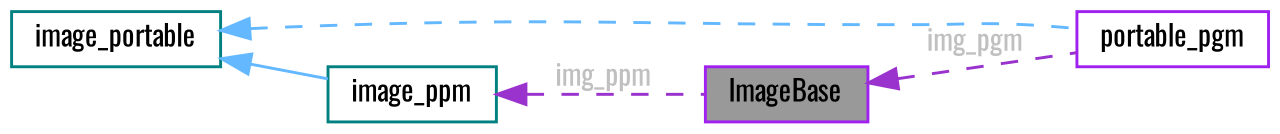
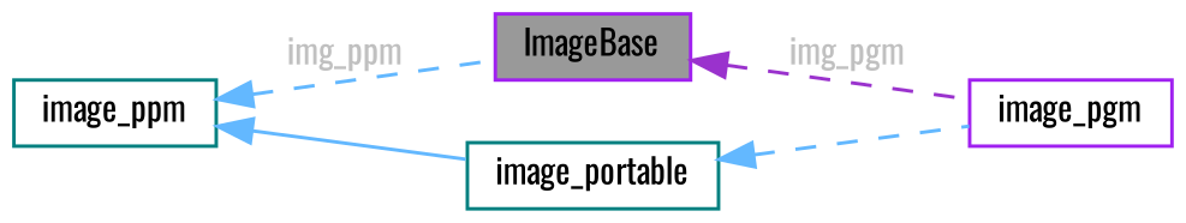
  digraph {
    fontname=Oswald
    rankdir=LR
    node [color=purple fillcolor=white fontname=Oswald fontsize=10 shape=box style=filled]
    edge [color=darkorchid3 dir=back fontname=Oswald fontsize=10 labelfontname=Helvetica labelfontsize=10 style=dashed]
    n1 [fillcolor=grey60 fontcolor=black height=0.2 label=ImageBase width=0.4]
-   n2 [height=0.2 label=portable_pgm width=0.4]
+   n2 [height=0.2 label=image_pgm width=0.4]
    n3 [color=teal height=0.2 label=image_portable width=0.4]
    n4 [color=teal height=0.2 label=image_ppm width=0.4]
    n1 -> n2 [fontcolor=grey label=" img_pgm"]
    n3 -> n2 [color=steelblue1]
-   n3 -> n4 [color=steelblue1 style=solid]
-   n4 -> n1 [fontcolor=grey label=" img_ppm"]
+   n4 -> n3 [color=steelblue1 style=solid]
+   n4 -> n1 [color=steelblue1 fontcolor=grey label=" img_ppm"]
  }
